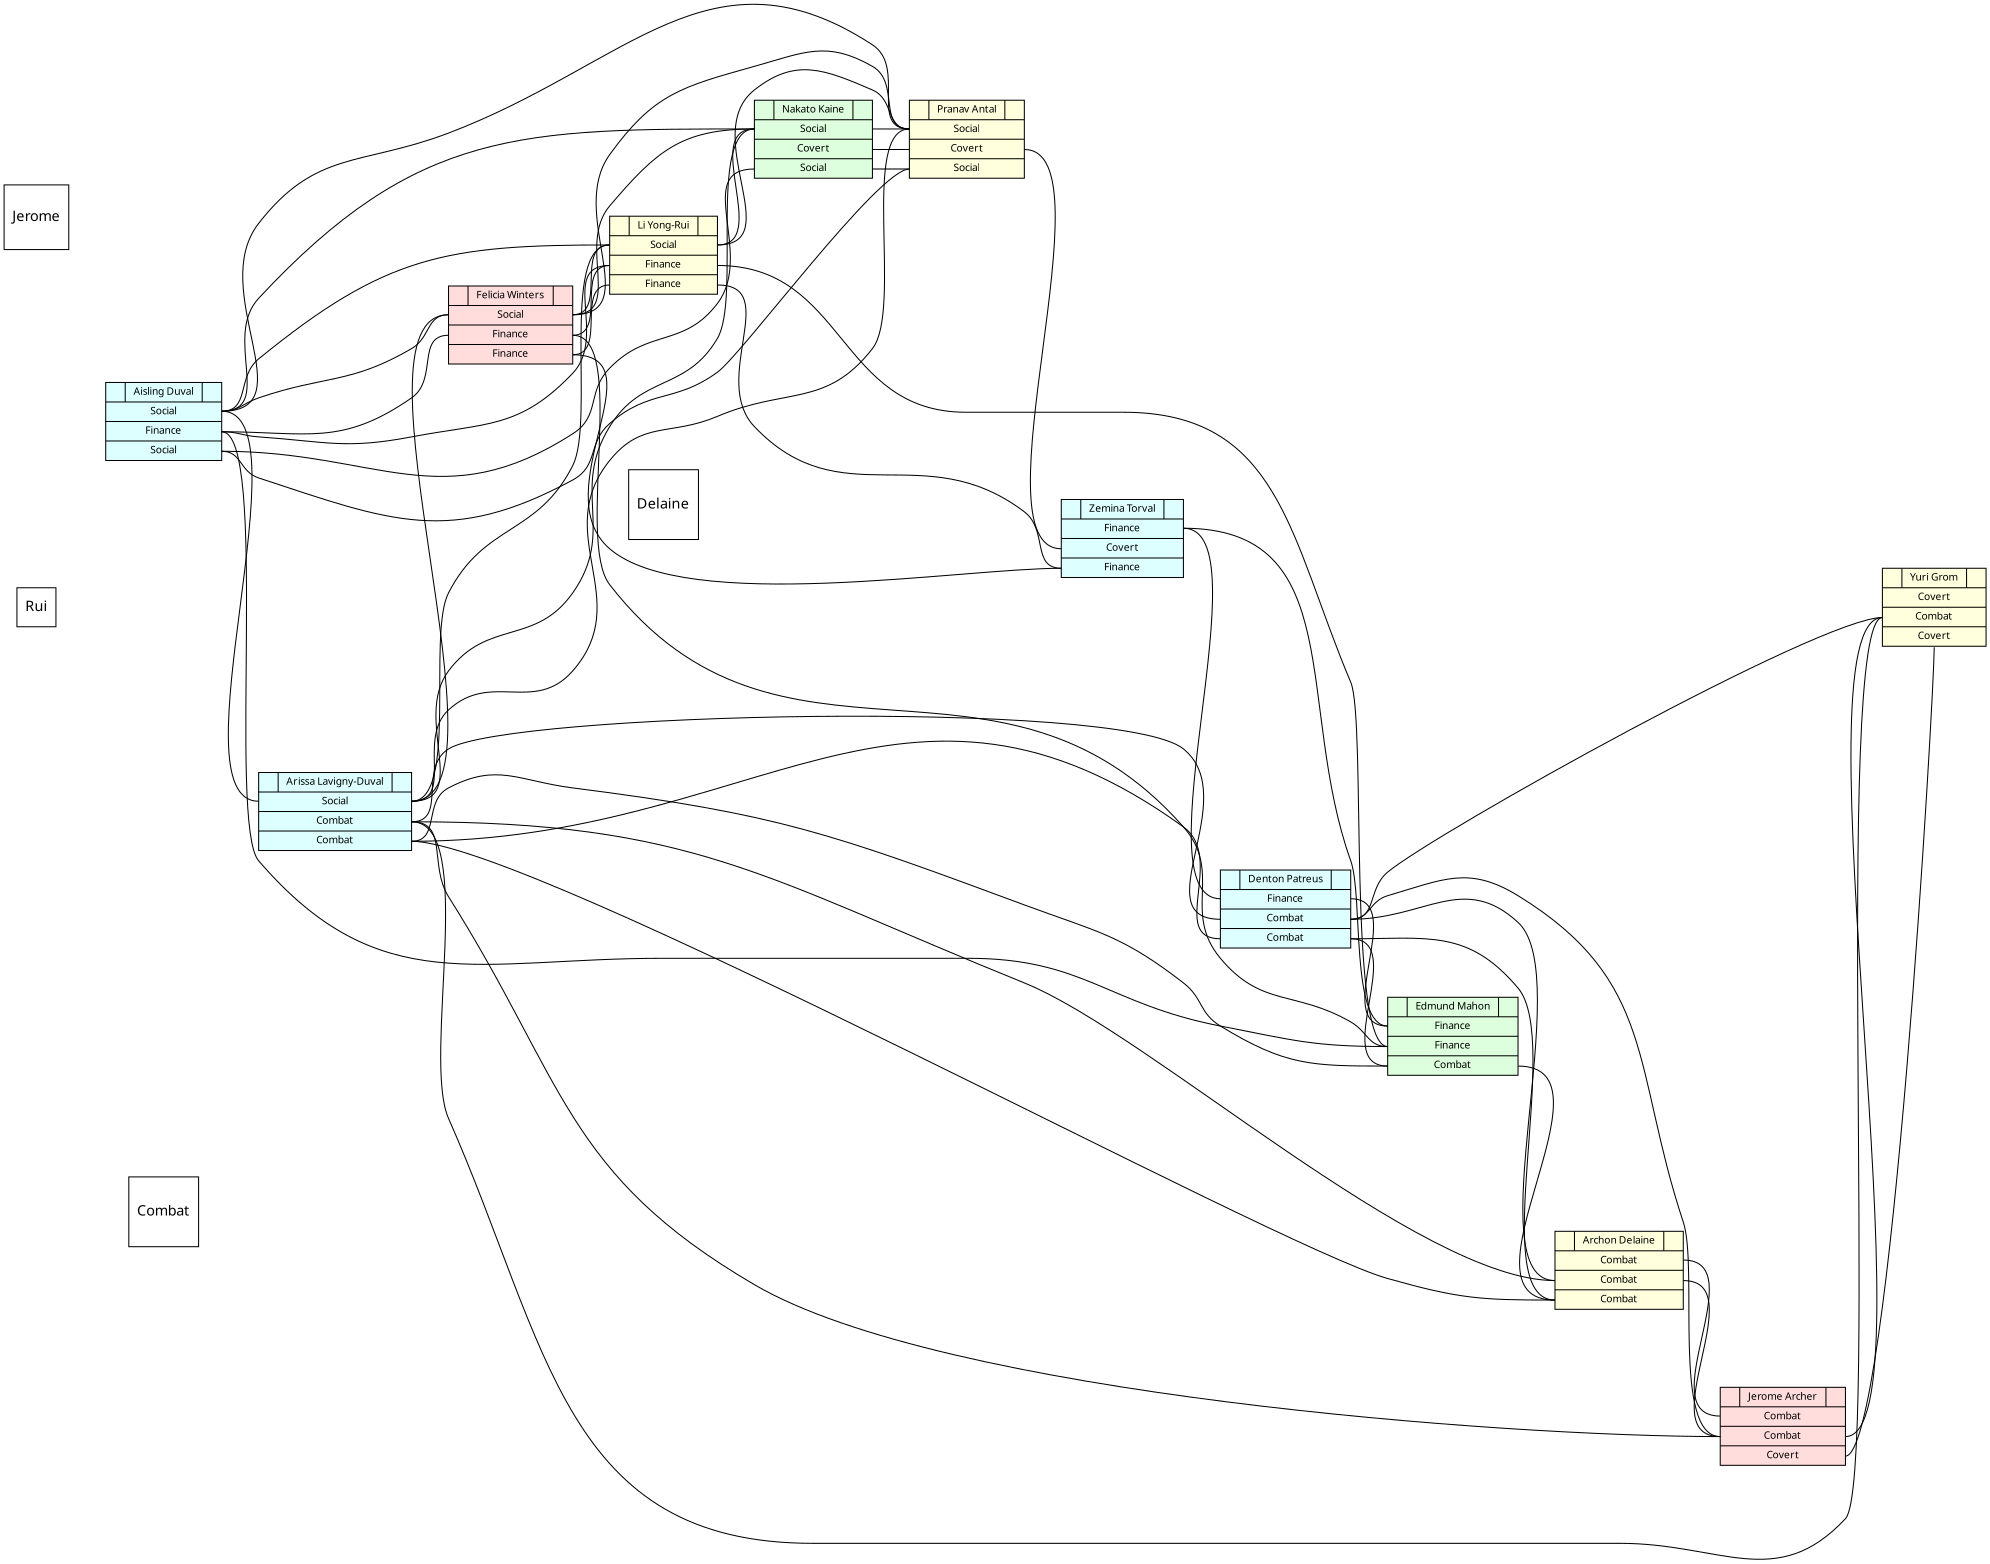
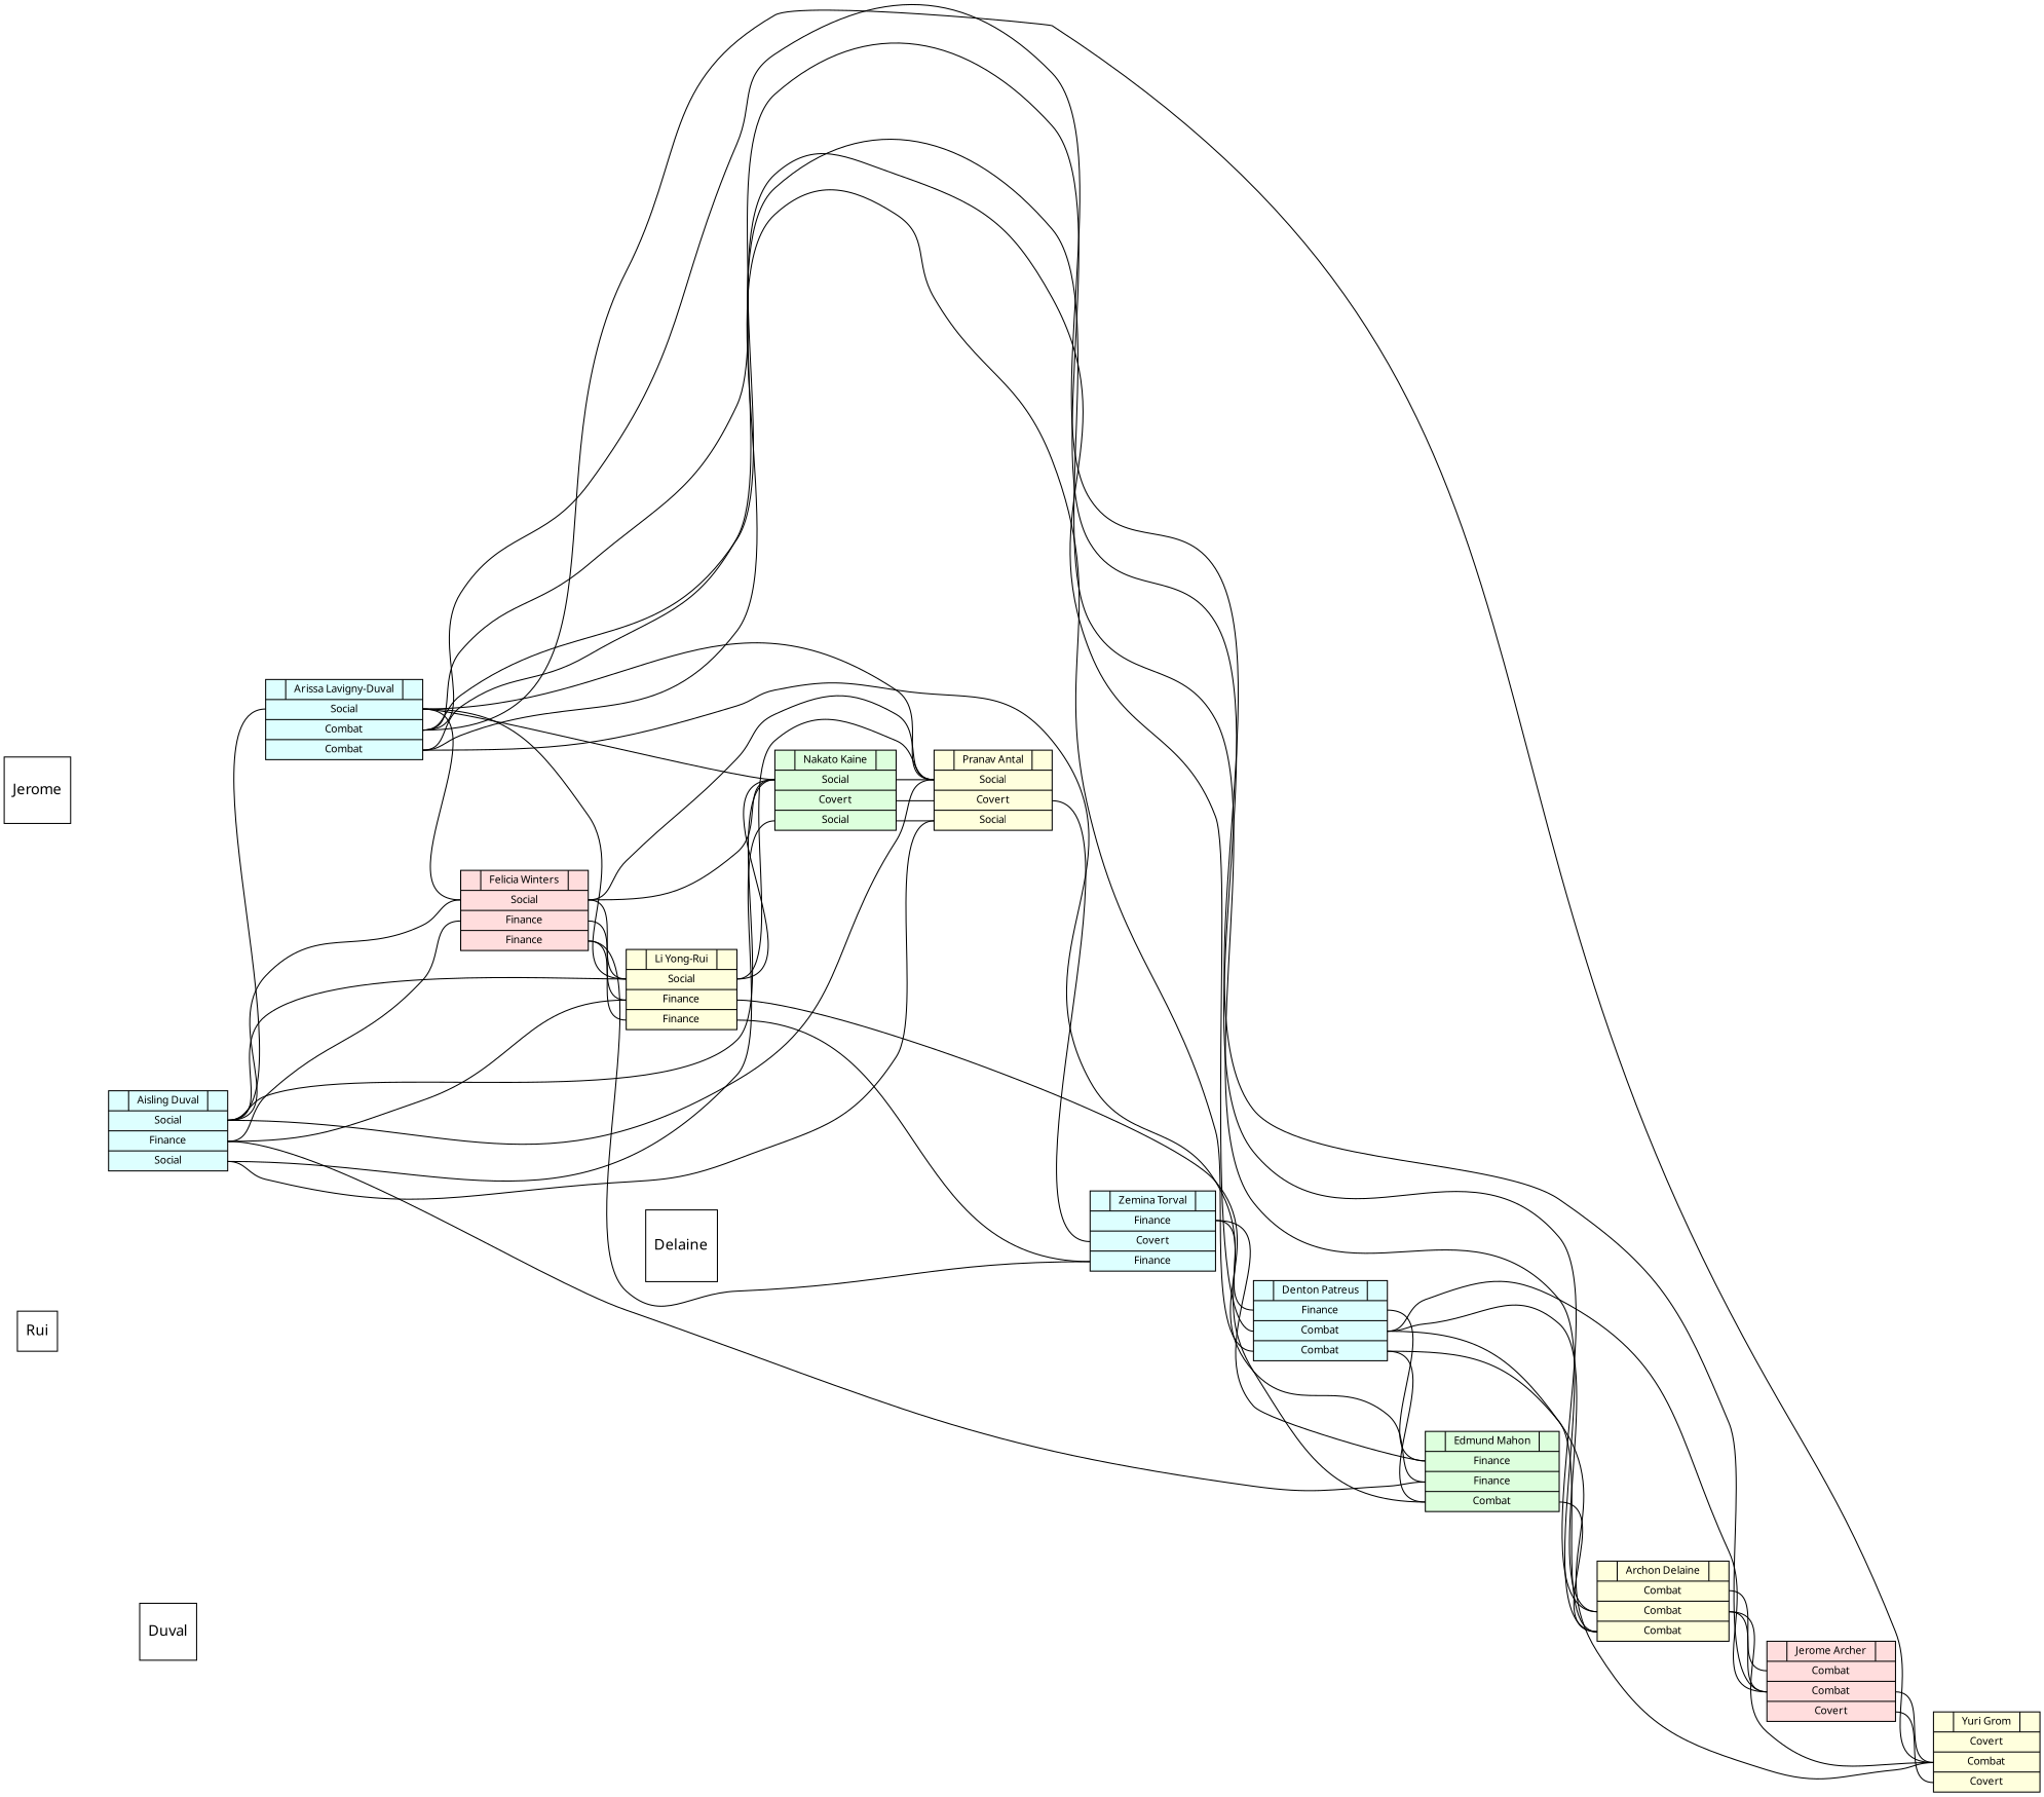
  graph {
    rankdir=LR
    splines=true
    node [fontname="sans-serif" fontsize=10 shape=record style=filled]
    edge [weight=0.75]
    n1 [fontsize=14 label=Jerome shape=square style=""]
-   Combat [fontsize=14 shape=square style=""]
+   Combat [fontsize=14 shape=square label=Duval style=""]
    n3 [fontsize=14 label=Delaine shape=square style=""]
    n4 [fontsize=14 label=Rui shape=square style=""]
    n5 [fillcolor="#ddffff" label="{ | Aisling Duval | } | <A> Social | <R> Finance | <U> Social"]
    n6 [fillcolor="#ddffff" label="{ | Arissa Lavigny-Duval | } | <A> Social | <R> Combat | <U> Combat"]
    n7 [fillcolor="#ffdddd" label="{ | Felicia Winters | } | <A> Social | <R> Finance | <U> Finance"]
    n8 [fillcolor="#ffffdd" label="{ | Li Yong-Rui | } | <A> Social | <R> Finance | <U> Finance"]
    n9 [fillcolor="#ddffdd" label="{ | Nakato Kaine | } | <A> Social | <R> Covert | <U> Social"]
    n10 [fillcolor="#ffffdd" label="{ | Pranav Antal | } | <A> Social | <R> Covert | <U> Social"]
    n11 [fillcolor="#ddffff" label="{ | Denton Patreus | } | <A> Finance | <R> Combat | <U> Combat"]
    n12 [fillcolor="#ddffdd" label="{ | Edmund Mahon | } | <A> Finance | <R> Finance | <U> Combat"]
    n13 [fillcolor="#ddffff" label="{ | Zemina Torval | } | <A> Finance | <R> Covert | <U> Finance"]
    n14 [fillcolor="#ffffdd" label="{ | Archon Delaine | } | <A> Combat | <R> Combat | <U> Combat"]
    n15 [fillcolor="#ffdddd" label="{ | Jerome Archer | } | <A> Combat | <R> Combat | <U> Covert"]
    n16 [fillcolor="#ffffdd" label="{ | Yuri Grom | } | <A> Covert | <R> Combat | <U> Covert"]
    subgraph sub_1 {
      n1
      Combat
      n3
      n4
    }
    subgraph sub_2 {
      n5
      n6
      n7
      n8
      n9
      n10
    }
    subgraph sub_3 {
      n11
      n12
      n13
    }
    subgraph sub_4 {
      n14
      n15
    }
    subgraph sub_5 {
      n5
      n7
      n8
      n12
    }
    subgraph sub_6 {
      n6
      n11
      n14
      n15
      n16
    }
    subgraph sub_7 {
      n9
      n10
      n13
    }
    subgraph sub_8 {
      n5
      n9
      n10
    }
    subgraph sub_9 {
      n7
      n8
      n13
    }
    subgraph sub_10 {
      n6
      n11
      n12
      n14
    }
    subgraph sub_11 {
      n15
      n16
    }
    subgraph sub_12 {
      subgraph sub_13 {
        n1
        Combat
        n3
        n4
        n5
        n6
        n7
        n8
        n9
        n10
        n11
        n12
        n13
        n14
        n15
        n16
      }
      subgraph sub_14 {
        n1
        Combat
        n3
        n4
        n5
        n6
        n7
        n8
        n9
        n10
        n11
        n12
        n13
        n15
        n16
      }
    }
    n1 -- n5 [style=invis weight=5]
    n1 -- n6 [style=invis weight=2.5]
    n1 -- n7 [style=invis weight=2.5]
    n1 -- n8 [style=invis weight=2.5]
    n1 -- n9 [style=invis weight=5]
    n1 -- n10 [style=invis weight=5]
    Combat -- n6 [style=invis weight=5]
    Combat -- n11 [style=invis weight=5]
    Combat -- n12 [style=invis weight=2.5]
    Combat -- n14 [style=invis weight=5]
    Combat -- n15 [style=invis weight=5]
    Combat -- n16 [style=invis weight=2.5]
    n3 -- n9 [style=invis weight=2.5]
    n3 -- n10 [style=invis weight=2.5]
    n3 -- n13 [style=invis weight=2.5]
    n3 -- n15 [style=invis weight=2.5]
    n3 -- n16 [style=invis weight=5]
    n4 -- n5 [style=invis weight=2.5]
    n4 -- n7 [style=invis weight=5]
    n4 -- n8 [style=invis weight=5]
    n4 -- n11 [style=invis weight=2.5]
    n4 -- n12 [style=invis weight=5]
    n4 -- n13 [style=invis weight=5]
    n5 -- n6 [headport=A tailport=A weight=0.25]
    n5 -- n7 [headport=A tailport=A weight=0.25]
    n5 -- n7 [headport=R tailport=R weight=1]
    n5 -- n8 [headport=A tailport=A weight=0.25]
    n5 -- n9 [headport=U tailport=U weight=1.25]
    n5 -- n12 [headport=R tailport=R weight=1]
    n6 -- n7 [headport=A tailport=A weight=0.25]
    n6 -- n8 [headport=A tailport=A weight=0.25]
    n6 -- n9 [headport=A tailport=A weight=0.25]
    n6 -- n11 [headport=R tailport=R]
    n6 -- n11 [headport=U tailport=U]
    n6 -- n12 [headport=U tailport=U]
    n6 -- n15 [headport=R tailport=R]
    n7 -- n8 [headport=A tailport=A weight=0.25]
    n7 -- n8 [headport=R tailport=R weight=1]
    n7 -- n8 [headport=U tailport=U weight=1.25]
    n7 -- n9 [headport=A tailport=A weight=0.25]
    n7 -- n10 [headport=A tailport=A weight=0.25]
    n8 -- n5 [headport=R tailport=R weight=1]
    n8 -- n9 [headport=A tailport=A weight=0.25]
    n8 -- n10 [headport=A tailport=A weight=0.25]
    n8 -- n13 [headport=U tailport=U weight=1.25]
    n9 -- n5 [headport=A tailport=A weight=0.25]
    n9 -- n10 [headport=A tailport=A weight=0.25]
    n9 -- n10 [headport=R tailport=R weight=1.25]
    n9 -- n10 [headport=U tailport=U weight=1.25]
    n10 -- n5 [headport=A tailport=A weight=0.25]
    n10 -- n5 [headport=U tailport=U weight=1.25]
    n10 -- n6 [headport=A tailport=A weight=0.25]
    n10 -- n13 [headport=R tailport=R weight=1.25]
    n11 -- n12 [headport=A tailport=A weight=1]
    n11 -- n12 [headport=U tailport=U]
    n11 -- n15 [headport=R tailport=R]
    n11 -- n16 [headport=R tailport=R]
-   n12 -- n7 [headport=R tailport=R weight=1]
    n12 -- n8 [headport=R tailport=R weight=1]
    n12 -- n13 [headport=A tailport=A weight=1]
    n12 -- n14 [headport=U tailport=U]
    n13 -- n7 [headport=U tailport=U weight=1.25]
    n13 -- n11 [headport=A tailport=A weight=1]
    n14 -- n6 [headport=R tailport=R]
    n14 -- n6 [headport=U tailport=U]
    n14 -- n11 [headport=R tailport=R]
    n14 -- n11 [headport=U tailport=U]
    n14 -- n15 [headport=A tailport=A weight=1.25]
    n15 -- n14 [headport=R tailport=R]
    n15 -- n16 [headport=R tailport=R]
    n15 -- n16 [headport=U tailport=U weight=1.5]
    n16 -- n6 [headport=R tailport=R]
+   n16 -- n14 [headport=R tailport=R]
  }
